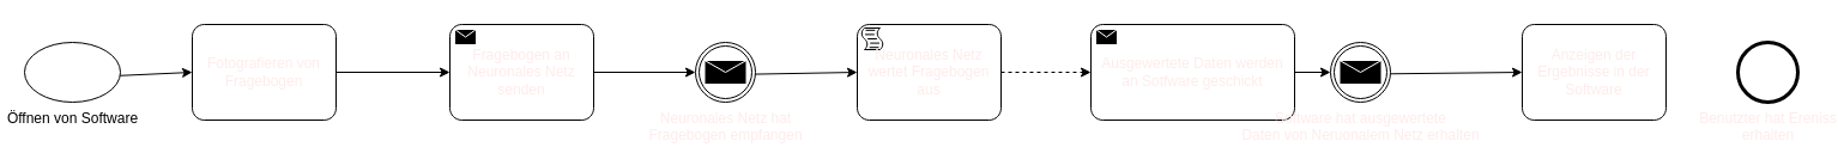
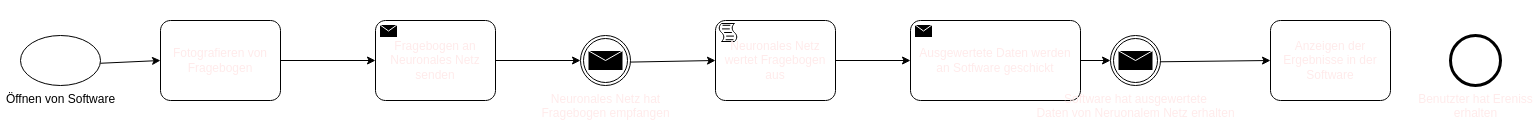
  <mxCell id="0" />
  <mxCell id="1" parent="0" />
  <mxCell id="2" value="" style="edgeStyle=none;html=1;fontColor=#ffebeb;" edge="1" parent="1" source="3" target="11"><mxGeometry relative="1" as="geometry" /></mxCell>
  <mxCell id="3" value="Öffnen von Software" style="points=[[0.145,0.145,0],[0.5,0,0],[0.855,0.145,0],[1,0.5,0],[0.855,0.855,0],[0.5,1,0],[0.145,0.855,0],[0,0.5,0]];shape=mxgraph.bpmn.event;html=1;verticalLabelPosition=bottom;labelBackgroundColor=none;verticalAlign=top;align=center;perimeter=ellipsePerimeter;outlineConnect=0;aspect=fixed;outline=standard;symbol=general;" vertex="1" parent="1"><mxGeometry x="20" y="35" width="80" height="50" as="geometry" /></mxCell>
  <mxCell id="4" value="" style="edgeStyle=none;html=1;fontColor=#ffebeb;" edge="1" parent="1" source="5" target="9"><mxGeometry relative="1" as="geometry" /></mxCell>
  <mxCell id="5" value="Fragebogen an Neuronales Netz senden" style="points=[[0.25,0,0],[0.5,0,0],[0.75,0,0],[1,0.25,0],[1,0.5,0],[1,0.75,0],[0.75,1,0],[0.5,1,0],[0.25,1,0],[0,0.75,0],[0,0.5,0],[0,0.25,0]];shape=mxgraph.bpmn.task;whiteSpace=wrap;rectStyle=rounded;size=10;html=1;taskMarker=send;labelBackgroundColor=none;fontColor=#ffebeb;" vertex="1" parent="1"><mxGeometry x="375" y="20" width="120" height="80" as="geometry" /></mxCell>
- <mxCell id="6" value="" style="edgeStyle=none;html=1;fontColor=#ffebeb;dashed=1;" edge="1" parent="1" source="7" target="13"><mxGeometry relative="1" as="geometry" /></mxCell>
+ <mxCell id="6" value="" style="edgeStyle=none;html=1;fontColor=#ffebeb;" edge="1" parent="1" source="7" target="13"><mxGeometry relative="1" as="geometry" /></mxCell>
  <mxCell id="7" value="Neuronales Netz wertet Fragebogen aus" style="points=[[0.25,0,0],[0.5,0,0],[0.75,0,0],[1,0.25,0],[1,0.5,0],[1,0.75,0],[0.75,1,0],[0.5,1,0],[0.25,1,0],[0,0.75,0],[0,0.5,0],[0,0.25,0]];shape=mxgraph.bpmn.task;whiteSpace=wrap;rectStyle=rounded;size=10;html=1;taskMarker=script;labelBackgroundColor=none;fontColor=#ffebeb;" vertex="1" parent="1"><mxGeometry x="715" y="20" width="120" height="80" as="geometry" /></mxCell>
  <mxCell id="8" value="" style="edgeStyle=none;html=1;fontColor=#ffebeb;" edge="1" parent="1" source="9" target="7"><mxGeometry relative="1" as="geometry" /></mxCell>
  <mxCell id="9" value="Neuronales Netz hat&lt;br&gt;Fragebogen empfangen" style="points=[[0.145,0.145,0],[0.5,0,0],[0.855,0.145,0],[1,0.5,0],[0.855,0.855,0],[0.5,1,0],[0.145,0.855,0],[0,0.5,0]];shape=mxgraph.bpmn.event;html=1;verticalLabelPosition=bottom;labelBackgroundColor=none;verticalAlign=top;align=center;perimeter=ellipsePerimeter;outlineConnect=0;aspect=fixed;outline=throwing;symbol=message;fontColor=#ffebeb;" vertex="1" parent="1"><mxGeometry x="580" y="35" width="50" height="50" as="geometry" /></mxCell>
  <mxCell id="10" value="" style="edgeStyle=none;html=1;fontColor=#ffebeb;" edge="1" parent="1" source="11" target="5"><mxGeometry relative="1" as="geometry" /></mxCell>
  <mxCell id="11" value="Fotografieren von Fragebogen" style="points=[[0.25,0,0],[0.5,0,0],[0.75,0,0],[1,0.25,0],[1,0.5,0],[1,0.75,0],[0.75,1,0],[0.5,1,0],[0.25,1,0],[0,0.75,0],[0,0.5,0],[0,0.25,0]];shape=mxgraph.bpmn.task;whiteSpace=wrap;rectStyle=rounded;size=10;html=1;taskMarker=abstract;labelBackgroundColor=none;fontColor=#ffebeb;" vertex="1" parent="1"><mxGeometry x="160" y="20" width="120" height="80" as="geometry" /></mxCell>
  <mxCell id="12" value="" style="edgeStyle=none;html=1;fontColor=#ffebeb;" edge="1" parent="1" source="13" target="16"><mxGeometry relative="1" as="geometry" /></mxCell>
  <mxCell id="13" value="Ausgewertete Daten werden an Sotfware geschickt" style="points=[[0.25,0,0],[0.5,0,0],[0.75,0,0],[1,0.25,0],[1,0.5,0],[1,0.75,0],[0.75,1,0],[0.5,1,0],[0.25,1,0],[0,0.75,0],[0,0.5,0],[0,0.25,0]];shape=mxgraph.bpmn.task;whiteSpace=wrap;rectStyle=rounded;size=10;html=1;taskMarker=send;labelBackgroundColor=none;fontColor=#ffebeb;" vertex="1" parent="1"><mxGeometry x="910" y="20" width="170" height="80" as="geometry" /></mxCell>
  <mxCell id="14" value="Anzeigen der Ergebnisse in der Software" style="points=[[0.25,0,0],[0.5,0,0],[0.75,0,0],[1,0.25,0],[1,0.5,0],[1,0.75,0],[0.75,1,0],[0.5,1,0],[0.25,1,0],[0,0.75,0],[0,0.5,0],[0,0.25,0]];shape=mxgraph.bpmn.task;whiteSpace=wrap;rectStyle=rounded;size=10;html=1;taskMarker=abstract;labelBackgroundColor=none;fontColor=#ffebeb;" vertex="1" parent="1"><mxGeometry x="1270" y="20" width="120" height="80" as="geometry" /></mxCell>
  <mxCell id="15" value="" style="edgeStyle=none;html=1;fontColor=#ffebeb;" edge="1" parent="1" source="16" target="14"><mxGeometry relative="1" as="geometry" /></mxCell>
  <mxCell id="16" value="Software hat ausgewertete&lt;br&gt;Daten von Neruonalem Netz erhalten" style="points=[[0.145,0.145,0],[0.5,0,0],[0.855,0.145,0],[1,0.5,0],[0.855,0.855,0],[0.5,1,0],[0.145,0.855,0],[0,0.5,0]];shape=mxgraph.bpmn.event;html=1;verticalLabelPosition=bottom;labelBackgroundColor=none;verticalAlign=top;align=center;perimeter=ellipsePerimeter;outlineConnect=0;aspect=fixed;outline=throwing;symbol=message;fontColor=#ffebeb;" vertex="1" parent="1"><mxGeometry x="1110" y="35" width="50" height="50" as="geometry" /></mxCell>
  <mxCell id="17" value="Benutzter hat Ereniss &lt;br&gt;erhalten" style="points=[[0.145,0.145,0],[0.5,0,0],[0.855,0.145,0],[1,0.5,0],[0.855,0.855,0],[0.5,1,0],[0.145,0.855,0],[0,0.5,0]];shape=mxgraph.bpmn.event;html=1;verticalLabelPosition=bottom;labelBackgroundColor=none;verticalAlign=top;align=center;perimeter=ellipsePerimeter;outlineConnect=0;aspect=fixed;outline=end;symbol=terminate2;fontColor=#ffebeb;" vertex="1" parent="1"><mxGeometry x="1450" y="35" width="50" height="50" as="geometry" /></mxCell>
